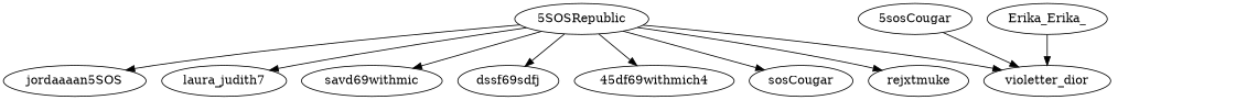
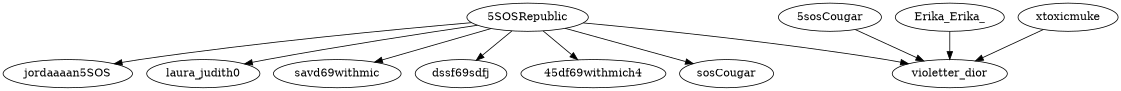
  strict digraph {
    "5SOSRepublic"
    jordaaaan5SOS
-   laura_judith7
+   laura_judith7 [label=laura_judith0]
    savd69withmic
    dssf69sdfj
    "45df69withmich4"
    n7 [label=sosCougar]
    violetter_dior
-   rejxtmuke
    "5sosCougar"
    n11 [label=Erika_Erika_]
+   xtoxicmuke
    "5SOSRepublic" -> jordaaaan5SOS
    "5SOSRepublic" -> laura_judith7
    "5SOSRepublic" -> savd69withmic
    "5SOSRepublic" -> dssf69sdfj
    "5SOSRepublic" -> "45df69withmich4"
    "5SOSRepublic" -> n7
    "5SOSRepublic" -> violetter_dior
-   "5SOSRepublic" -> rejxtmuke
    "5sosCougar" -> violetter_dior
    n11 -> violetter_dior
+   xtoxicmuke -> violetter_dior
  }
